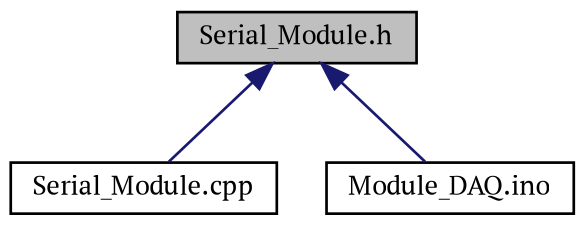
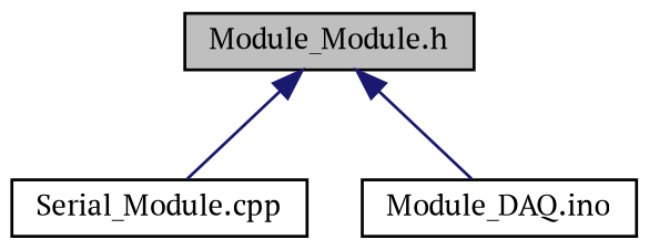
  digraph {
    fontname="PT Serif"
    node [color=black fillcolor=white fontname="PT Serif" fontsize=10 shape=record style=filled]
    edge [color=midnightblue dir=back fontname="PT Serif" fontsize=10 labelfontname=Helvetica labelfontsize=10 style=solid]
-   n1 [fillcolor=grey75 fontcolor=black height=0.2 label="Serial_Module.h" width=0.4]
+   n1 [fillcolor=grey75 fontcolor=black height=0.2 label="Module_Module.h" width=0.4]
    n2 [height=0.2 label="Serial_Module.cpp" width=0.4]
    n3 [height=0.2 label="Module_DAQ.ino" width=0.4]
    n1 -> n2
    n1 -> n3
  }
